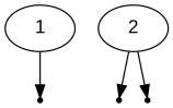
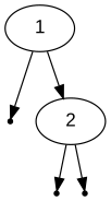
  digraph {
    node [fontname=Arial shape=point]
    null0
    1 [shape=""]
    2 [shape=""]
    null1
    null2
    1 -> null0
+   1 -> 2
    2 -> null1
    2 -> null2
  }
